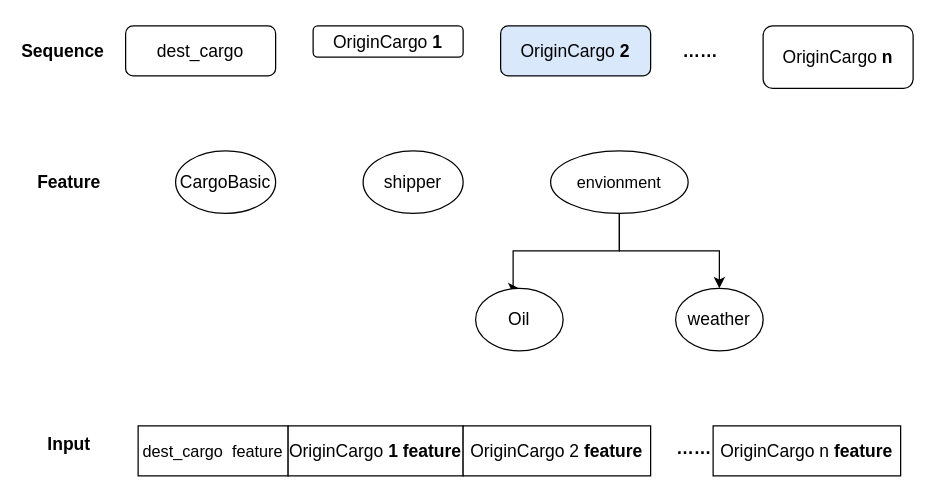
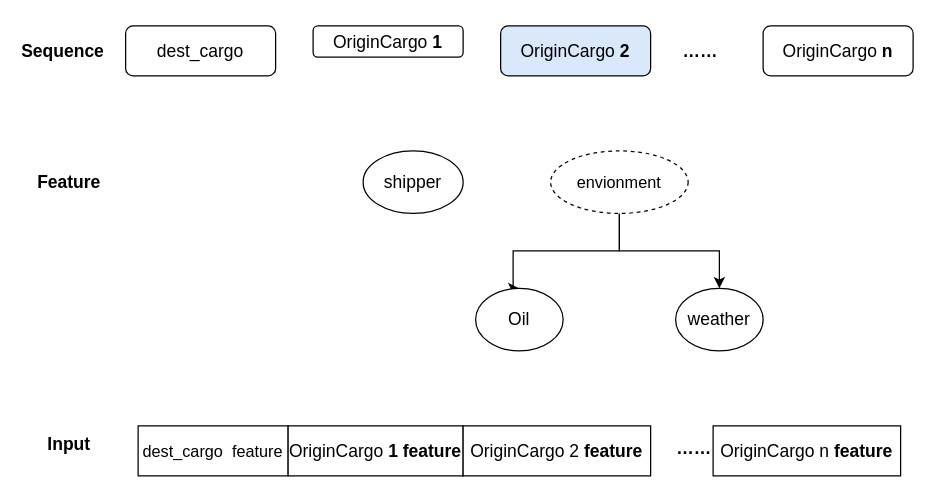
  <mxCell id="0" />
  <mxCell id="1" parent="0" />
  <mxCell id="2" value="dest_cargo" style="rounded=1;whiteSpace=wrap;html=1;fontSize=14;glass=0;strokeWidth=1;shadow=0;gradientColor=none;fillColor=default;" parent="1" vertex="1"><mxGeometry x="100" y="20" width="120" height="40" as="geometry" /></mxCell>
  <mxCell id="3" value="OriginCargo&amp;nbsp;&lt;b style=&quot;font-size: 14px;&quot;&gt;1&lt;/b&gt;" style="rounded=1;whiteSpace=wrap;html=1;fontSize=14;glass=0;strokeWidth=1;shadow=0;" parent="1" vertex="1"><mxGeometry x="250" y="20" width="120" height="25" as="geometry" /></mxCell>
  <mxCell id="4" value="OriginCargo&amp;nbsp;&lt;b style=&quot;font-size: 14px;&quot;&gt;2&lt;/b&gt;" style="rounded=1;whiteSpace=wrap;html=1;fontSize=14;glass=0;strokeWidth=1;shadow=0;fillColor=#dae8fc;" parent="1" vertex="1"><mxGeometry x="400" y="20" width="120" height="40" as="geometry" /></mxCell>
- <mxCell id="5" value="OriginCargo &lt;b style=&quot;font-size: 14px;&quot;&gt;n&lt;/b&gt;" style="rounded=1;whiteSpace=wrap;html=1;fontSize=14;glass=0;strokeWidth=1;shadow=0;" vertex="1" parent="1"><mxGeometry x="610" y="20" width="120" height="50" as="geometry" /></mxCell>
+ <mxCell id="5" value="OriginCargo &lt;b style=&quot;font-size: 14px;&quot;&gt;n&lt;/b&gt;" style="rounded=1;whiteSpace=wrap;html=1;fontSize=14;glass=0;strokeWidth=1;shadow=0;" vertex="1" parent="1"><mxGeometry x="610" y="20" width="120" height="40" as="geometry" /></mxCell>
  <mxCell id="6" value="&lt;b style=&quot;font-size: 14px;&quot;&gt;Sequence&lt;/b&gt;" style="text;html=1;strokeColor=none;fillColor=none;align=center;verticalAlign=middle;whiteSpace=wrap;rounded=0;fontSize=14;" vertex="1" parent="1"><mxGeometry x="20" y="25" width="60" height="30" as="geometry" /></mxCell>
  <mxCell id="7" value="&lt;b style=&quot;font-size: 14px;&quot;&gt;……&lt;/b&gt;" style="text;html=1;strokeColor=none;fillColor=none;align=center;verticalAlign=middle;whiteSpace=wrap;rounded=0;fontSize=14;" vertex="1" parent="1"><mxGeometry x="530" y="25" width="60" height="30" as="geometry" /></mxCell>
  <mxCell id="8" value="&lt;b style=&quot;font-size: 14px;&quot;&gt;Feature&lt;/b&gt;" style="text;html=1;strokeColor=none;fillColor=none;align=center;verticalAlign=middle;whiteSpace=wrap;rounded=0;fontSize=14;" vertex="1" parent="1"><mxGeometry x="20" y="130" width="70" height="30" as="geometry" /></mxCell>
- <mxCell id="9" value="CargoBasic" style="ellipse;whiteSpace=wrap;html=1;fillColor=default;gradientColor=none;fontSize=14;" vertex="1" parent="1"><mxGeometry x="140" y="120" width="80" height="50" as="geometry" /></mxCell>
  <mxCell id="10" value="shipper" style="ellipse;whiteSpace=wrap;html=1;fillColor=default;gradientColor=none;fontSize=14;" vertex="1" parent="1"><mxGeometry x="290" y="120" width="80" height="50" as="geometry" /></mxCell>
  <mxCell id="11" style="edgeStyle=orthogonalEdgeStyle;rounded=0;orthogonalLoop=1;jettySize=auto;html=1;entryX=0.5;entryY=0;entryDx=0;entryDy=0;fontSize=14;" edge="1" parent="1" source="13" target="14"><mxGeometry relative="1" as="geometry"><mxPoint x="495" y="230" as="targetPoint" /><Array as="points"><mxPoint x="495" y="200" /><mxPoint x="410" y="200" /><mxPoint x="410" y="230" /></Array></mxGeometry></mxCell>
  <mxCell id="12" style="edgeStyle=orthogonalEdgeStyle;rounded=0;orthogonalLoop=1;jettySize=auto;html=1;entryX=0.5;entryY=0;entryDx=0;entryDy=0;fontSize=14;" edge="1" parent="1" source="13" target="15"><mxGeometry relative="1" as="geometry"><Array as="points"><mxPoint x="495" y="200" /><mxPoint x="575" y="200" /></Array></mxGeometry></mxCell>
- <mxCell id="13" value="envionment" style="ellipse;whiteSpace=wrap;html=1;fillColor=default;gradientColor=none;fontSize=13;" vertex="1" parent="1"><mxGeometry x="440" y="120" width="110" height="50" as="geometry" /></mxCell>
+ <mxCell id="13" value="envionment" style="ellipse;whiteSpace=wrap;html=1;fillColor=default;gradientColor=none;fontSize=13;dashed=1;" vertex="1" parent="1"><mxGeometry x="440" y="120" width="110" height="50" as="geometry" /></mxCell>
  <mxCell id="14" value="Oil" style="ellipse;whiteSpace=wrap;html=1;fillColor=default;gradientColor=none;fontSize=14;" vertex="1" parent="1"><mxGeometry x="380" y="230" width="70" height="50" as="geometry" /></mxCell>
  <mxCell id="15" value="weather" style="ellipse;whiteSpace=wrap;html=1;fillColor=default;gradientColor=none;fontSize=14;" vertex="1" parent="1"><mxGeometry x="540" y="230" width="70" height="50" as="geometry" /></mxCell>
  <mxCell id="16" value="&lt;b&gt;Input&lt;/b&gt;" style="text;html=1;strokeColor=none;fillColor=none;align=center;verticalAlign=middle;whiteSpace=wrap;rounded=0;fontSize=14;" vertex="1" parent="1"><mxGeometry x="20" y="340" width="70" height="30" as="geometry" /></mxCell>
  <mxCell id="17" value="dest_cargo&amp;nbsp; feature" style="rounded=0;whiteSpace=wrap;html=1;fontSize=13;fillColor=default;gradientColor=none;" vertex="1" parent="1"><mxGeometry x="110" y="340" width="120" height="40" as="geometry" /></mxCell>
  <mxCell id="18" value="&lt;span style=&quot;font-size: 14px&quot;&gt;OriginCargo&amp;nbsp;&lt;/span&gt;&lt;b style=&quot;font-size: 14px&quot;&gt;1 feature&lt;/b&gt;" style="rounded=0;whiteSpace=wrap;html=1;fontSize=13;fillColor=default;gradientColor=none;" vertex="1" parent="1"><mxGeometry x="230" y="340" width="140" height="40" as="geometry" /></mxCell>
  <mxCell id="19" value="&lt;span style=&quot;font-size: 14px&quot;&gt;OriginCargo 2&lt;/span&gt;&lt;b style=&quot;font-size: 14px&quot;&gt;&amp;nbsp;feature&lt;/b&gt;" style="rounded=0;whiteSpace=wrap;html=1;fontSize=13;fillColor=default;gradientColor=none;" vertex="1" parent="1"><mxGeometry x="370" y="340" width="150" height="40" as="geometry" /></mxCell>
  <mxCell id="20" value="&lt;b style=&quot;font-size: 14px;&quot;&gt;……&lt;/b&gt;" style="text;html=1;strokeColor=none;fillColor=none;align=center;verticalAlign=middle;whiteSpace=wrap;rounded=0;fontSize=14;" vertex="1" parent="1"><mxGeometry x="520" y="345" width="70" height="25" as="geometry" /></mxCell>
  <mxCell id="21" value="&lt;span style=&quot;font-size: 14px&quot;&gt;OriginCargo n&lt;/span&gt;&lt;b style=&quot;font-size: 14px&quot;&gt;&amp;nbsp;feature&lt;/b&gt;" style="rounded=0;whiteSpace=wrap;html=1;fontSize=13;fillColor=default;gradientColor=none;" vertex="1" parent="1"><mxGeometry x="570" y="340" width="150" height="40" as="geometry" /></mxCell>
